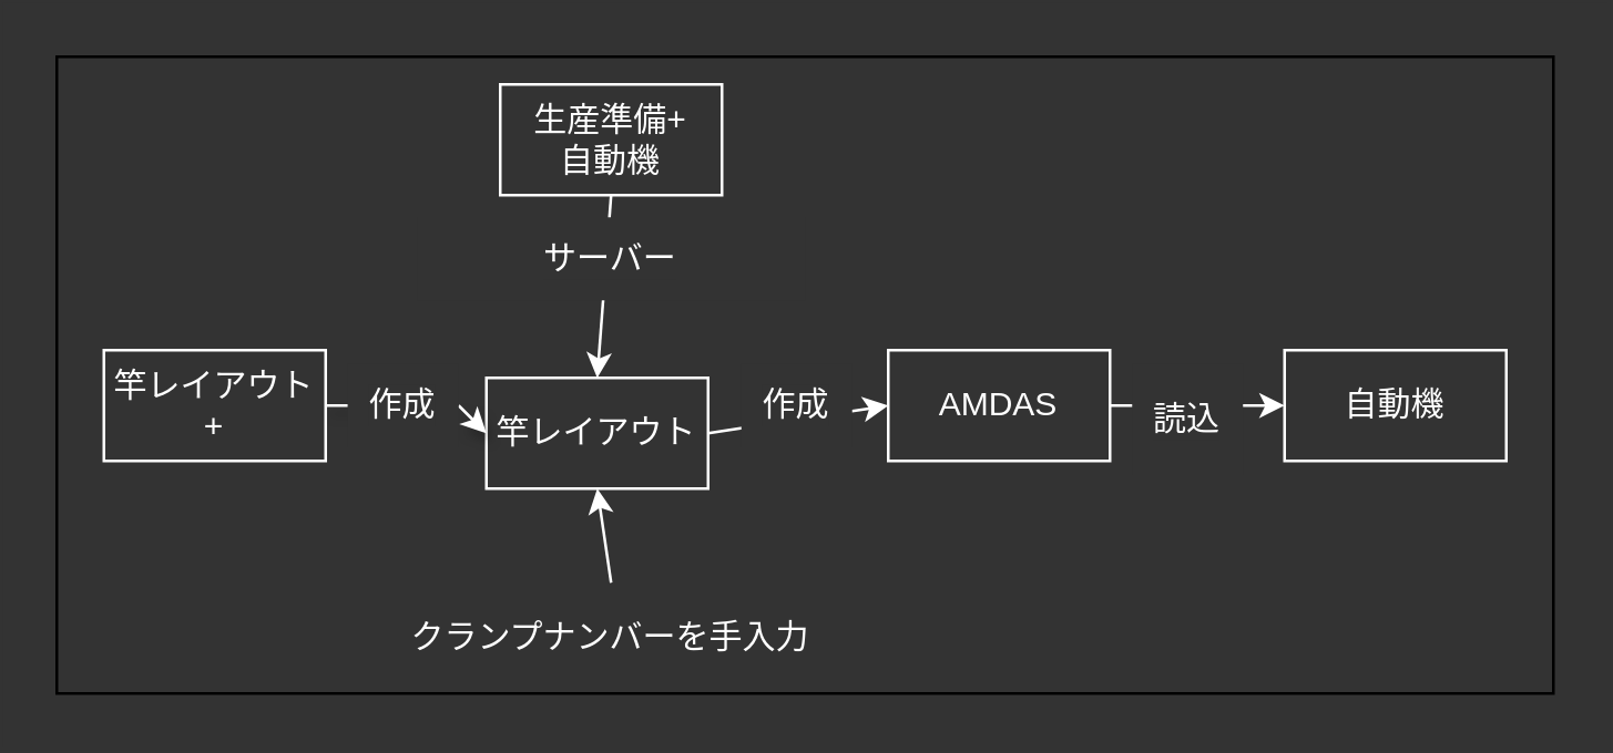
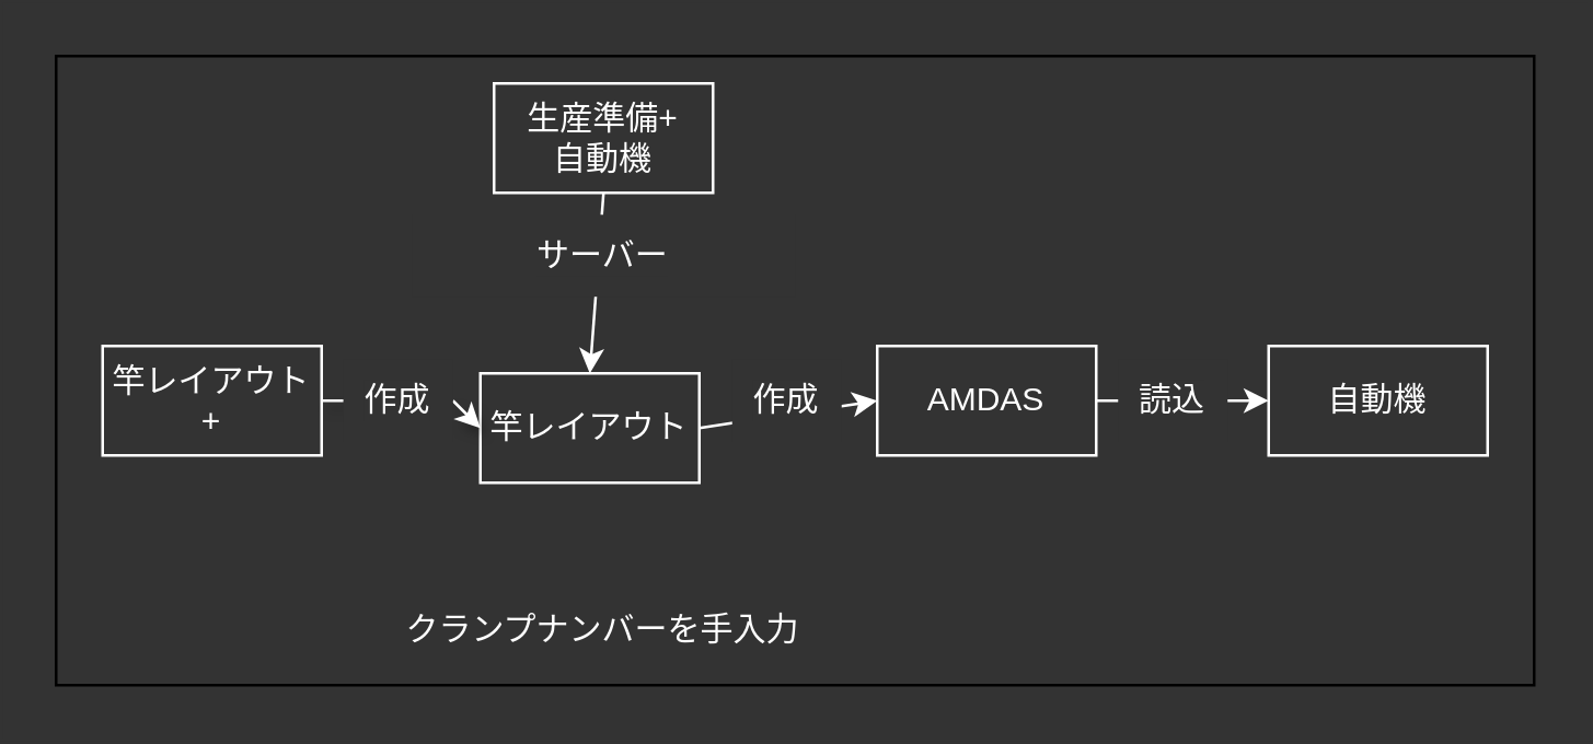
  <mxCell id="0" />
  <mxCell id="1" parent="0" />
  <mxCell id="2" value="" style="rounded=0;whiteSpace=wrap;html=1;fillStyle=solid;fillColor=#333333;fontColor=#FFFFFF;" parent="1" vertex="1"><mxGeometry x="20" y="20" width="540" height="230" as="geometry" /></mxCell>
  <mxCell id="3" value="竿レイアウト+" style="rounded=0;labelBackgroundColor=none;whiteSpace=wrap;fillStyle=solid;fillColor=#333333;fontColor=#FFFFFF;strokeColor=#FFFFFF;" parent="1" vertex="1"><mxGeometry x="37" y="126" width="80" height="40" as="geometry" /></mxCell>
  <mxCell id="4" value="" style="edgeStyle=none;html=1;entryX=0;entryY=0.5;entryDx=0;entryDy=0;exitX=1;exitY=0.5;exitDx=0;exitDy=0;labelBackgroundColor=none;fontColor=#FFFFFF;strokeColor=#FFFFFF;" parent="1" source="5" target="15" edge="1"><mxGeometry relative="1" as="geometry"><mxPoint x="320" y="330" as="sourcePoint" /><mxPoint x="450" y="146" as="targetPoint" /></mxGeometry></mxCell>
  <mxCell id="5" value="竿レイアウト" style="rounded=0;whiteSpace=wrap;strokeColor=#FFFFFF;fillStyle=solid;fillColor=#333333;fontColor=#FFFFFF;" parent="1" vertex="1"><mxGeometry x="175" y="136" width="80" height="40" as="geometry" /></mxCell>
  <mxCell id="6" value="作成" style="text;html=1;strokeColor=none;fillColor=#333333;align=center;verticalAlign=middle;whiteSpace=wrap;rounded=0;fontColor=#FFFFFF;labelBackgroundColor=#333333;" parent="1" vertex="1"><mxGeometry x="267" y="131" width="40" height="30" as="geometry" /></mxCell>
  <mxCell id="7" value="" style="edgeStyle=none;curved=1;html=1;exitX=1;exitY=0.5;exitDx=0;exitDy=0;entryX=0;entryY=0.5;entryDx=0;entryDy=0;strokeColor=#FFFFFF;labelBackgroundColor=#333333;shadow=1;startArrow=none;" parent="1" source="9" target="5" edge="1"><mxGeometry relative="1" as="geometry"><mxPoint x="180" y="120" as="targetPoint" /><Array as="points" /></mxGeometry></mxCell>
  <mxCell id="8" value="" style="edgeStyle=none;curved=1;html=1;exitX=1;exitY=0.5;exitDx=0;exitDy=0;entryX=0;entryY=0.5;entryDx=0;entryDy=0;strokeColor=#FFFFFF;labelBackgroundColor=#333333;shadow=1;endArrow=none;" parent="1" source="3" target="9" edge="1"><mxGeometry relative="1" as="geometry"><mxPoint x="180" y="146" as="targetPoint" /><Array as="points" /><mxPoint x="90" y="146" as="sourcePoint" /></mxGeometry></mxCell>
  <mxCell id="9" value="作成" style="text;strokeColor=none;fillColor=#333333;align=center;verticalAlign=middle;whiteSpace=wrap;rounded=0;fontColor=#FFFFFF;labelBackgroundColor=#333333;fillStyle=solid;" parent="1" vertex="1"><mxGeometry x="125" y="131" width="40" height="30" as="geometry" /></mxCell>
  <mxCell id="10" value="クランプナンバーを手入力" style="rounded=0;labelBackgroundColor=none;whiteSpace=wrap;fillStyle=solid;fillColor=none;fontColor=#FFFFFF;strokeColor=none;" vertex="1" parent="1"><mxGeometry x="115" y="210" width="210" height="40" as="geometry" /></mxCell>
- <mxCell id="11" value="" style="edgeStyle=none;html=1;entryX=0.5;entryY=1;entryDx=0;entryDy=0;exitX=0.5;exitY=0;exitDx=0;exitDy=0;labelBackgroundColor=none;fontColor=#FFFFFF;strokeColor=#FFFFFF;" edge="1" parent="1" source="10" target="5"><mxGeometry relative="1" as="geometry"><mxPoint x="270" y="156" as="sourcePoint" /><mxPoint x="348" y="156" as="targetPoint" /></mxGeometry></mxCell>
  <mxCell id="12" value="生産準備+&#10;自動機" style="rounded=0;labelBackgroundColor=none;whiteSpace=wrap;fillStyle=solid;fillColor=#333333;fontColor=#FFFFFF;strokeColor=#FFFFFF;" vertex="1" parent="1"><mxGeometry x="180" y="30" width="80" height="40" as="geometry" /></mxCell>
  <mxCell id="13" value="" style="edgeStyle=none;html=1;entryX=0.5;entryY=0;entryDx=0;entryDy=0;labelBackgroundColor=none;fontColor=#FFFFFF;strokeColor=#FFFFFF;exitX=0.5;exitY=1;exitDx=0;exitDy=0;" edge="1" parent="1" source="12" target="5"><mxGeometry relative="1" as="geometry"><mxPoint x="230" y="220" as="sourcePoint" /><mxPoint x="230" y="176" as="targetPoint" /></mxGeometry></mxCell>
  <mxCell id="14" value="サーバー" style="text;strokeColor=none;fillColor=#333333;align=center;verticalAlign=middle;whiteSpace=wrap;rounded=0;fontColor=#FFFFFF;labelBackgroundColor=#333333;fillStyle=solid;" vertex="1" parent="1"><mxGeometry x="150" y="78" width="140" height="30" as="geometry" /></mxCell>
  <mxCell id="15" value="AMDAS" style="rounded=0;whiteSpace=wrap;strokeColor=#FFFFFF;fillStyle=solid;fillColor=#333333;fontColor=#FFFFFF;" vertex="1" parent="1"><mxGeometry x="320" y="126" width="80" height="40" as="geometry" /></mxCell>
  <mxCell id="16" value="自動機" style="rounded=0;whiteSpace=wrap;strokeColor=#FFFFFF;fillStyle=solid;fillColor=#333333;fontColor=#FFFFFF;" vertex="1" parent="1"><mxGeometry x="463" y="126" width="80" height="40" as="geometry" /></mxCell>
  <mxCell id="17" value="" style="edgeStyle=none;html=1;entryX=0;entryY=0.5;entryDx=0;entryDy=0;exitX=1;exitY=0.5;exitDx=0;exitDy=0;labelBackgroundColor=none;fontColor=#FFFFFF;strokeColor=#FFFFFF;" edge="1" parent="1" source="15" target="16"><mxGeometry relative="1" as="geometry"><mxPoint x="270" y="156" as="sourcePoint" /><mxPoint x="347" y="156" as="targetPoint" /></mxGeometry></mxCell>
- <mxCell id="18" value="読込" style="text;html=1;strokeColor=none;fillColor=#333333;align=center;verticalAlign=middle;whiteSpace=wrap;rounded=0;fontColor=#FFFFFF;labelBackgroundColor=#333333;" vertex="1" parent="1"><mxGeometry x="408" y="131" width="40" height="40" as="geometry" /></mxCell>
+ <mxCell id="18" value="読込" style="text;html=1;strokeColor=none;fillColor=#333333;align=center;verticalAlign=middle;whiteSpace=wrap;rounded=0;fontColor=#FFFFFF;labelBackgroundColor=#333333;" vertex="1" parent="1"><mxGeometry x="408" y="131" width="40" height="30" as="geometry" /></mxCell>
